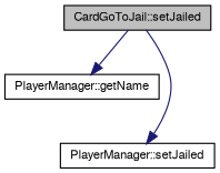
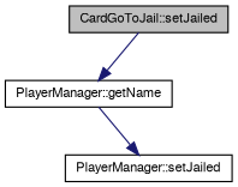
  digraph {
    rankdir=TB
    node [color=black fillcolor=white fontname=FreeSans fontsize=10 shape=record style=filled]
    edge [color=midnightblue fontname=FreeSans fontsize=10 labelfontname=FreeSans labelfontsize=10 style=solid]
    n1 [fillcolor=grey75 fontcolor=black height=0.2 label="CardGoToJail::setJailed" width=0.4]
    n2 [height=0.2 label="PlayerManager::getName" width=0.4]
    n3 [height=0.2 label="PlayerManager::setJailed" width=0.4]
    n1 -> n2
-   n1 -> n3
+   n2 -> n3
  }
